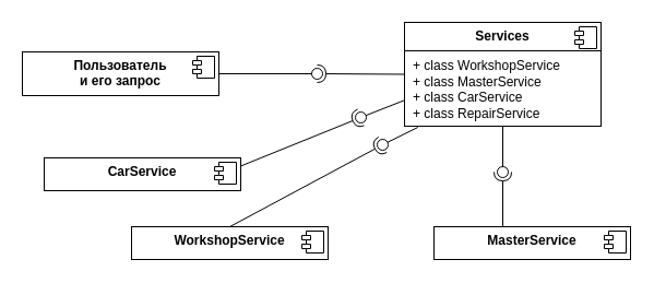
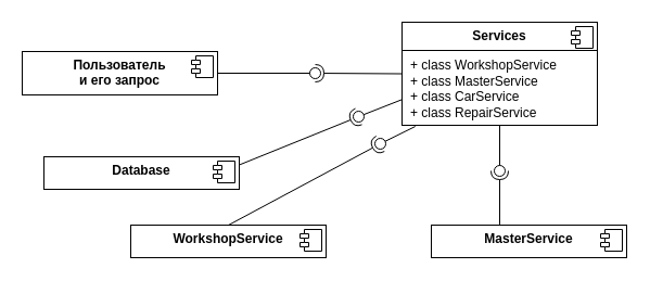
  <mxCell id="0" />
  <mxCell id="1" parent="0" />
  <mxCell id="2" value="&lt;p style=&quot;margin: 6px 0px 0px;&quot;&gt;&lt;b&gt;Пользователь &lt;br&gt;и его запрос&lt;/b&gt;&lt;/p&gt;" style="align=center;overflow=fill;html=1;dropTarget=0;whiteSpace=wrap;" parent="1" vertex="1"><mxGeometry x="20" y="47" width="180" height="40" as="geometry" /></mxCell>
  <mxCell id="3" value="" style="shape=component;jettyWidth=8;jettyHeight=4;" parent="2" vertex="1"><mxGeometry x="1" width="20" height="20" relative="1" as="geometry"><mxPoint x="-24" y="4" as="offset" /></mxGeometry></mxCell>
  <mxCell id="4" value="" style="ellipse;whiteSpace=wrap;html=1;align=center;aspect=fixed;fillColor=none;strokeColor=none;resizable=0;perimeter=centerPerimeter;rotatable=0;allowArrows=0;points=[];outlineConnect=1;" parent="1" vertex="1"><mxGeometry x="340" y="127" width="10" height="10" as="geometry" /></mxCell>
  <mxCell id="5" value="&lt;p style=&quot;margin:0px;margin-top:6px;text-align:center;&quot;&gt;&lt;b&gt;Services&lt;/b&gt;&lt;/p&gt;&lt;hr size=&quot;1&quot; style=&quot;border-style:solid;&quot;&gt;&lt;p style=&quot;margin:0px;margin-left:8px;&quot;&gt;+ class WorkshopService&lt;br&gt;+&amp;nbsp;&lt;span style=&quot;background-color: initial;&quot;&gt;class MasterService&lt;br&gt;+&amp;nbsp;&lt;/span&gt;&lt;span style=&quot;background-color: initial;&quot;&gt;class CarService&lt;br&gt;+&amp;nbsp;&lt;/span&gt;&lt;span style=&quot;background-color: initial;&quot;&gt;class RepairService&lt;/span&gt;&lt;/p&gt;" style="align=left;overflow=fill;html=1;dropTarget=0;whiteSpace=wrap;" parent="1" vertex="1"><mxGeometry x="370" y="20" width="180" height="95" as="geometry" /></mxCell>
  <mxCell id="6" value="" style="shape=component;jettyWidth=8;jettyHeight=4;" parent="5" vertex="1"><mxGeometry x="1" width="20" height="20" relative="1" as="geometry"><mxPoint x="-24" y="4" as="offset" /></mxGeometry></mxCell>
- <mxCell id="7" value="&lt;p style=&quot;margin: 6px 0px 0px;&quot;&gt;&lt;b&gt;CarService&lt;/b&gt;&lt;/p&gt;" style="align=center;overflow=fill;html=1;dropTarget=0;whiteSpace=wrap;" parent="1" vertex="1"><mxGeometry x="40" y="144" width="180" height="30" as="geometry" /></mxCell>
+ <mxCell id="7" value="&lt;p style=&quot;margin: 6px 0px 0px;&quot;&gt;&lt;b&gt;Database&lt;/b&gt;&lt;/p&gt;" style="align=center;overflow=fill;html=1;dropTarget=0;whiteSpace=wrap;" parent="1" vertex="1"><mxGeometry x="40" y="144" width="180" height="30" as="geometry" /></mxCell>
  <mxCell id="8" value="" style="shape=component;jettyWidth=8;jettyHeight=4;" parent="7" vertex="1"><mxGeometry x="1" width="20" height="20" relative="1" as="geometry"><mxPoint x="-24" y="4" as="offset" /></mxGeometry></mxCell>
  <mxCell id="9" value="&lt;p style=&quot;margin: 6px 0px 0px;&quot;&gt;&lt;b&gt;WorkshopService&lt;/b&gt;&lt;br&gt;&lt;/p&gt;" style="align=center;overflow=fill;html=1;dropTarget=0;whiteSpace=wrap;" parent="1" vertex="1"><mxGeometry x="120" y="207" width="180" height="30" as="geometry" /></mxCell>
  <mxCell id="10" value="" style="shape=component;jettyWidth=8;jettyHeight=4;" parent="9" vertex="1"><mxGeometry x="1" width="20" height="20" relative="1" as="geometry"><mxPoint x="-24" y="4" as="offset" /></mxGeometry></mxCell>
  <mxCell id="11" value="&lt;p style=&quot;margin: 6px 0px 0px;&quot;&gt;&lt;b&gt;MasterService&lt;/b&gt;&lt;br&gt;&lt;/p&gt;" style="align=center;overflow=fill;html=1;dropTarget=0;whiteSpace=wrap;" parent="1" vertex="1"><mxGeometry x="397" y="207" width="180" height="30" as="geometry" /></mxCell>
  <mxCell id="12" value="" style="shape=component;jettyWidth=8;jettyHeight=4;" parent="11" vertex="1"><mxGeometry x="1" width="20" height="20" relative="1" as="geometry"><mxPoint x="-24" y="4" as="offset" /></mxGeometry></mxCell>
  <mxCell id="13" value="" style="rounded=0;orthogonalLoop=1;jettySize=auto;html=1;endArrow=halfCircle;endFill=0;endSize=6;strokeWidth=1;sketch=0;exitX=1;exitY=0.25;exitDx=0;exitDy=0;" parent="1" source="7" edge="1"><mxGeometry relative="1" as="geometry"><mxPoint x="370" y="132" as="sourcePoint" /><mxPoint x="330" y="107" as="targetPoint" /></mxGeometry></mxCell>
  <mxCell id="14" value="" style="rounded=0;orthogonalLoop=1;jettySize=auto;html=1;endArrow=oval;endFill=0;sketch=0;sourcePerimeterSpacing=0;targetPerimeterSpacing=0;endSize=10;exitX=0;exitY=0.75;exitDx=0;exitDy=0;" parent="1" source="5" edge="1"><mxGeometry relative="1" as="geometry"><mxPoint x="330" y="132" as="sourcePoint" /><mxPoint x="330" y="107" as="targetPoint" /></mxGeometry></mxCell>
  <mxCell id="15" value="" style="ellipse;whiteSpace=wrap;html=1;align=center;aspect=fixed;fillColor=none;strokeColor=none;resizable=0;perimeter=centerPerimeter;rotatable=0;allowArrows=0;points=[];outlineConnect=1;" parent="1" vertex="1"><mxGeometry x="345" y="127" width="10" height="10" as="geometry" /></mxCell>
  <mxCell id="16" value="" style="ellipse;whiteSpace=wrap;html=1;align=center;aspect=fixed;fillColor=none;strokeColor=none;resizable=0;perimeter=centerPerimeter;rotatable=0;allowArrows=0;points=[];outlineConnect=1;" parent="1" vertex="1"><mxGeometry x="345" y="127" width="10" height="10" as="geometry" /></mxCell>
  <mxCell id="17" value="" style="rounded=0;orthogonalLoop=1;jettySize=auto;html=1;endArrow=halfCircle;endFill=0;endSize=6;strokeWidth=1;sketch=0;exitX=0.35;exitY=-0.02;exitDx=0;exitDy=0;exitPerimeter=0;" parent="1" source="11" edge="1"><mxGeometry relative="1" as="geometry"><mxPoint x="370" y="132" as="sourcePoint" /><mxPoint x="460" y="157" as="targetPoint" /></mxGeometry></mxCell>
  <mxCell id="18" value="" style="rounded=0;orthogonalLoop=1;jettySize=auto;html=1;endArrow=oval;endFill=0;sketch=0;sourcePerimeterSpacing=0;targetPerimeterSpacing=0;endSize=10;exitX=0.5;exitY=1;exitDx=0;exitDy=0;" parent="1" source="5" edge="1"><mxGeometry relative="1" as="geometry"><mxPoint x="330" y="132" as="sourcePoint" /><mxPoint x="460" y="157" as="targetPoint" /></mxGeometry></mxCell>
  <mxCell id="19" value="" style="ellipse;whiteSpace=wrap;html=1;align=center;aspect=fixed;fillColor=none;strokeColor=none;resizable=0;perimeter=centerPerimeter;rotatable=0;allowArrows=0;points=[];outlineConnect=1;" parent="1" vertex="1"><mxGeometry x="345" y="127" width="10" height="10" as="geometry" /></mxCell>
  <mxCell id="20" value="" style="rounded=0;orthogonalLoop=1;jettySize=auto;html=1;endArrow=halfCircle;endFill=0;endSize=6;strokeWidth=1;sketch=0;exitX=0;exitY=0.5;exitDx=0;exitDy=0;" parent="1" source="5" edge="1"><mxGeometry relative="1" as="geometry"><mxPoint x="370" y="132" as="sourcePoint" /><mxPoint x="290" y="67" as="targetPoint" /></mxGeometry></mxCell>
  <mxCell id="21" value="" style="rounded=0;orthogonalLoop=1;jettySize=auto;html=1;endArrow=oval;endFill=0;sketch=0;sourcePerimeterSpacing=0;targetPerimeterSpacing=0;endSize=10;exitX=1;exitY=0.5;exitDx=0;exitDy=0;" parent="1" source="2" edge="1"><mxGeometry relative="1" as="geometry"><mxPoint x="330" y="132" as="sourcePoint" /><mxPoint x="290" y="67" as="targetPoint" /></mxGeometry></mxCell>
  <mxCell id="22" value="" style="ellipse;whiteSpace=wrap;html=1;align=center;aspect=fixed;fillColor=none;strokeColor=none;resizable=0;perimeter=centerPerimeter;rotatable=0;allowArrows=0;points=[];outlineConnect=1;" parent="1" vertex="1"><mxGeometry x="345" y="127" width="10" height="10" as="geometry" /></mxCell>
  <mxCell id="23" value="" style="rounded=0;orthogonalLoop=1;jettySize=auto;html=1;endArrow=halfCircle;endFill=0;endSize=6;strokeWidth=1;sketch=0;exitX=0.5;exitY=0;exitDx=0;exitDy=0;" parent="1" source="9" target="25" edge="1"><mxGeometry relative="1" as="geometry"><mxPoint x="370" y="132" as="sourcePoint" /></mxGeometry></mxCell>
  <mxCell id="24" value="" style="rounded=0;orthogonalLoop=1;jettySize=auto;html=1;endArrow=oval;endFill=0;sketch=0;sourcePerimeterSpacing=0;targetPerimeterSpacing=0;endSize=10;exitX=0.068;exitY=1.011;exitDx=0;exitDy=0;exitPerimeter=0;" parent="1" source="5" target="25" edge="1"><mxGeometry relative="1" as="geometry"><mxPoint x="330" y="132" as="sourcePoint" /></mxGeometry></mxCell>
  <mxCell id="25" value="" style="ellipse;whiteSpace=wrap;html=1;align=center;aspect=fixed;fillColor=none;strokeColor=none;resizable=0;perimeter=centerPerimeter;rotatable=0;allowArrows=0;points=[];outlineConnect=1;" parent="1" vertex="1"><mxGeometry x="345" y="127" width="10" height="10" as="geometry" /></mxCell>
